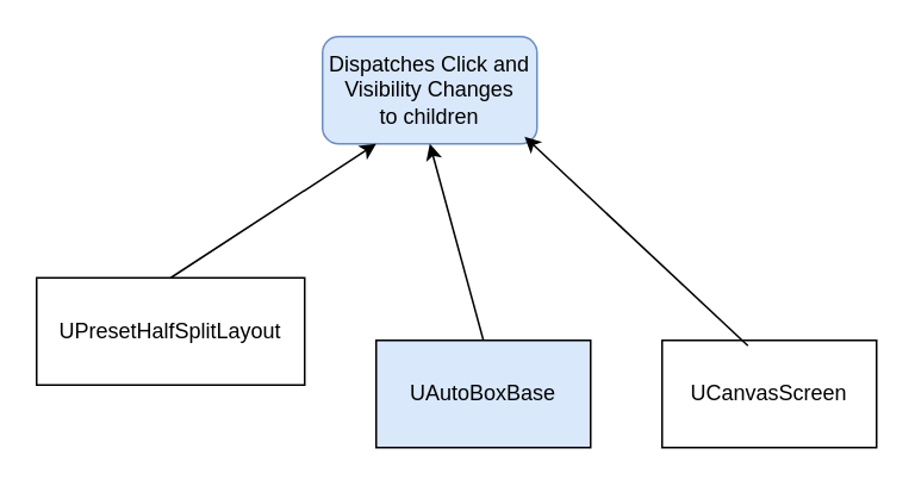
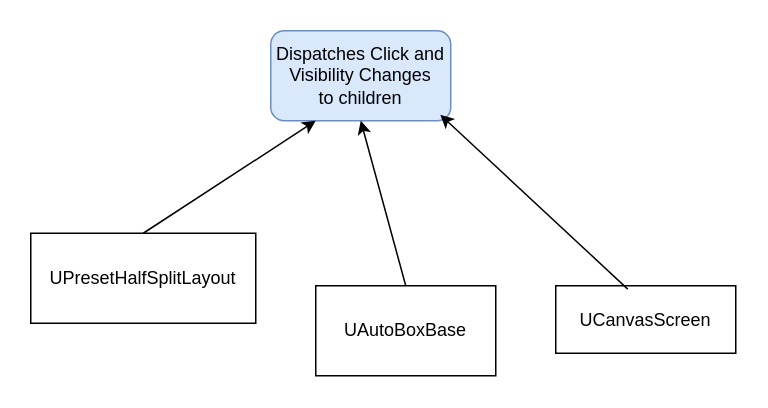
  <mxCell id="0" />
  <mxCell id="1" parent="0" />
- <mxCell id="2" value="UAutoBoxBase" style="rounded=0;whiteSpace=wrap;html=1;fillColor=#dae8fc;" vertex="1" parent="1"><mxGeometry x="210" y="190" width="120" height="60" as="geometry" /></mxCell>
- <mxCell id="3" value="UCanvasScreen" style="rounded=0;whiteSpace=wrap;html=1;" vertex="1" parent="1"><mxGeometry x="370" y="190" width="120" height="60" as="geometry" /></mxCell>
+ <mxCell id="2" value="UAutoBoxBase" style="rounded=0;whiteSpace=wrap;html=1;" vertex="1" parent="1"><mxGeometry x="210" y="190" width="120" height="60" as="geometry" /></mxCell>
+ <mxCell id="3" value="UCanvasScreen" style="rounded=0;whiteSpace=wrap;html=1;" vertex="1" parent="1"><mxGeometry x="370" y="190" width="120" height="45" as="geometry" /></mxCell>
  <mxCell id="4" value="Dispatches Click and Visibility Changes&lt;div&gt;to children&lt;/div&gt;" style="rounded=1;whiteSpace=wrap;html=1;fillColor=#dae8fc;strokeColor=#6c8ebf;" vertex="1" parent="1"><mxGeometry x="180" y="20" width="120" height="60" as="geometry" /></mxCell>
  <mxCell id="5" value="UPresetHalfSplitLayout" style="rounded=0;whiteSpace=wrap;html=1;" vertex="1" parent="1"><mxGeometry x="20" y="155" width="150" height="60" as="geometry" /></mxCell>
  <mxCell id="6" value="" style="endArrow=classic;html=1;rounded=0;exitX=0.5;exitY=0;exitDx=0;exitDy=0;entryX=0.25;entryY=1;entryDx=0;entryDy=0;" edge="1" parent="1" source="5" target="4"><mxGeometry width="50" height="50" relative="1" as="geometry"><mxPoint x="260" y="220" as="sourcePoint" /><mxPoint x="310" y="170" as="targetPoint" /></mxGeometry></mxCell>
  <mxCell id="7" value="" style="endArrow=classic;html=1;rounded=0;exitX=0.5;exitY=0;exitDx=0;exitDy=0;entryX=0.5;entryY=1;entryDx=0;entryDy=0;" edge="1" parent="1" source="2" target="4"><mxGeometry width="50" height="50" relative="1" as="geometry"><mxPoint x="260" y="220" as="sourcePoint" /><mxPoint x="310" y="170" as="targetPoint" /></mxGeometry></mxCell>
  <mxCell id="8" value="" style="endArrow=classic;html=1;rounded=0;exitX=0.4;exitY=0.05;exitDx=0;exitDy=0;exitPerimeter=0;entryX=0.942;entryY=0.933;entryDx=0;entryDy=0;entryPerimeter=0;" edge="1" parent="1" source="3" target="4"><mxGeometry width="50" height="50" relative="1" as="geometry"><mxPoint x="260" y="220" as="sourcePoint" /><mxPoint x="310" y="170" as="targetPoint" /></mxGeometry></mxCell>
